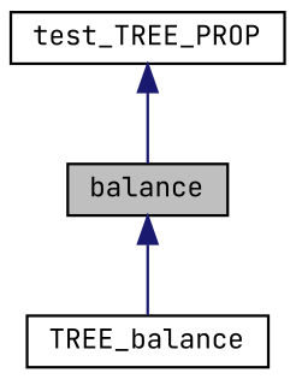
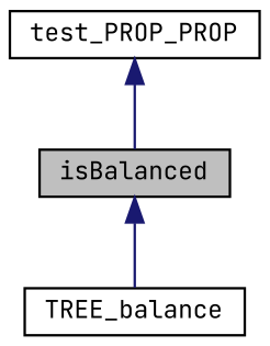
  digraph {
    fontname="JetBrains Mono"
    rankdir=TB
    node [color=black fillcolor=white fontname="JetBrains Mono" fontsize=10 shape=record style=filled]
    edge [color=midnightblue dir=back fontname="JetBrains Mono" fontsize=10 labelfontname=FreeSans labelfontsize=10 style=solid]
-   n1 [fillcolor=grey75 fontcolor=black height=0.2 label=balance width=0.4]
+   n1 [fillcolor=grey75 fontcolor=black height=0.2 label=isBalanced width=0.4]
    n2 [height=0.2 label=TREE_balance width=0.4]
-   n3 [height=0.2 label=test_TREE_PROP width=0.4]
+   n3 [height=0.2 label=test_PROP_PROP width=0.4]
    n1 -> n2
    n3 -> n1
  }
